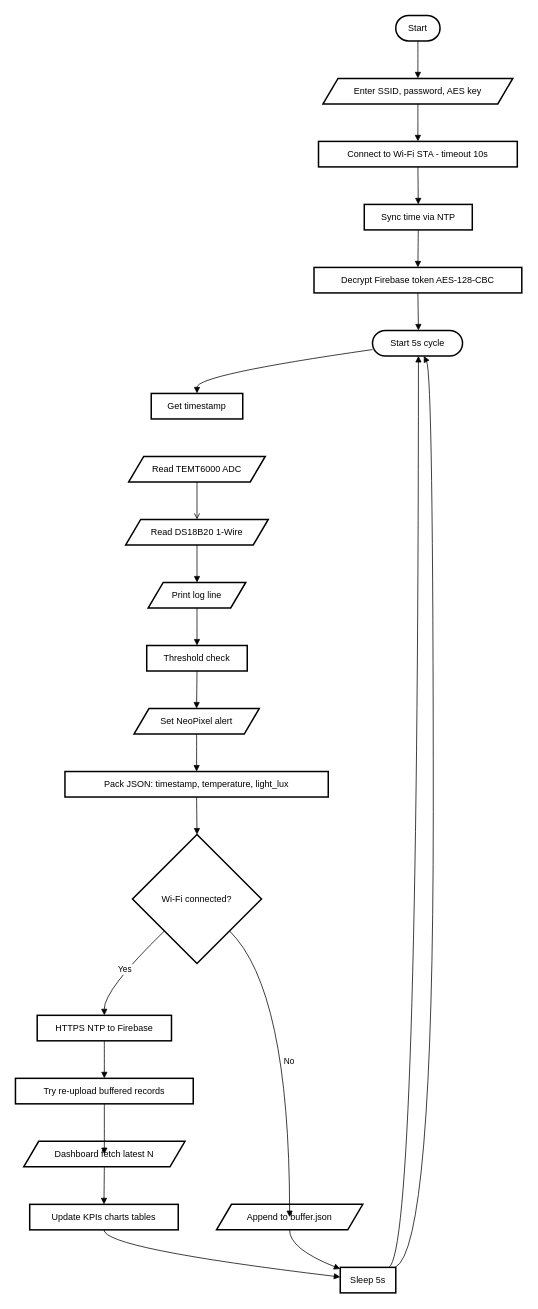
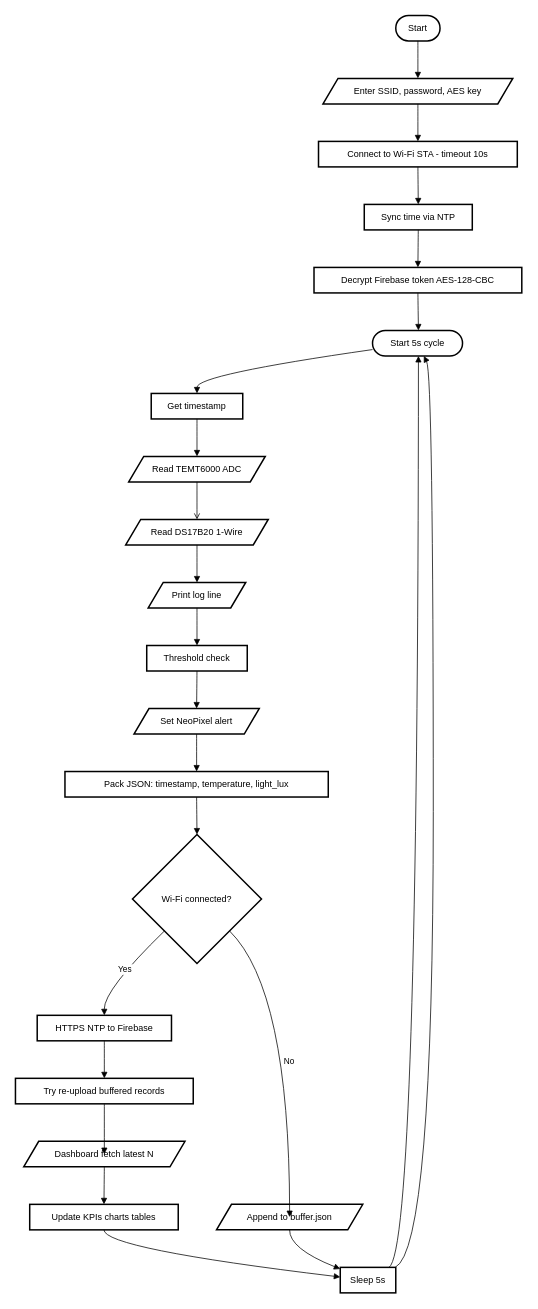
  <mxCell id="0" />
  <mxCell id="1" parent="0" />
  <mxCell id="2" value="Start" style="rounded=1;whiteSpace=wrap;arcSize=50;strokeWidth=2;" vertex="1" parent="1"><mxGeometry x="527" y="20" width="59" height="34" as="geometry" /></mxCell>
  <mxCell id="3" value="Enter SSID, password, AES key" style="shape=parallelogram;perimeter=parallelogramPerimeter;fixedSize=1;strokeWidth=2;whiteSpace=wrap;" vertex="1" parent="1"><mxGeometry x="430" y="104" width="253" height="34" as="geometry" /></mxCell>
  <mxCell id="4" value="Connect to Wi-Fi STA - timeout 10s" style="whiteSpace=wrap;strokeWidth=2;" vertex="1" parent="1"><mxGeometry x="424" y="188" width="265" height="34" as="geometry" /></mxCell>
  <mxCell id="5" value="Sync time via NTP" style="whiteSpace=wrap;strokeWidth=2;" vertex="1" parent="1"><mxGeometry x="485" y="272" width="144" height="34" as="geometry" /></mxCell>
  <mxCell id="6" value="Decrypt Firebase token AES-128-CBC" style="whiteSpace=wrap;strokeWidth=2;" vertex="1" parent="1"><mxGeometry x="418" y="356" width="277" height="34" as="geometry" /></mxCell>
  <mxCell id="7" value="Start 5s cycle" style="rounded=1;whiteSpace=wrap;arcSize=50;strokeWidth=2;" vertex="1" parent="1"><mxGeometry x="496" y="440" width="120" height="34" as="geometry" /></mxCell>
  <mxCell id="8" value="Get timestamp" style="whiteSpace=wrap;strokeWidth=2;" vertex="1" parent="1"><mxGeometry x="201" y="524" width="122" height="34" as="geometry" /></mxCell>
  <mxCell id="9" value="Read TEMT6000 ADC" style="shape=parallelogram;perimeter=parallelogramPerimeter;fixedSize=1;strokeWidth=2;whiteSpace=wrap;" vertex="1" parent="1"><mxGeometry x="171" y="608" width="182" height="34" as="geometry" /></mxCell>
- <mxCell id="10" value="Read DS18B20 1-Wire" style="shape=parallelogram;perimeter=parallelogramPerimeter;fixedSize=1;strokeWidth=2;whiteSpace=wrap;" vertex="1" parent="1"><mxGeometry x="167" y="692" width="190" height="34" as="geometry" /></mxCell>
+ <mxCell id="10" value="Read DS17B20 1-Wire" style="shape=parallelogram;perimeter=parallelogramPerimeter;fixedSize=1;strokeWidth=2;whiteSpace=wrap;" vertex="1" parent="1"><mxGeometry x="167" y="692" width="190" height="34" as="geometry" /></mxCell>
  <mxCell id="11" value="Print log line" style="shape=parallelogram;perimeter=parallelogramPerimeter;fixedSize=1;strokeWidth=2;whiteSpace=wrap;" vertex="1" parent="1"><mxGeometry x="197" y="776" width="130" height="34" as="geometry" /></mxCell>
  <mxCell id="12" value="Threshold check" style="whiteSpace=wrap;strokeWidth=2;" vertex="1" parent="1"><mxGeometry x="195" y="860" width="134" height="34" as="geometry" /></mxCell>
  <mxCell id="13" value="Set NeoPixel alert" style="shape=parallelogram;perimeter=parallelogramPerimeter;fixedSize=1;strokeWidth=2;whiteSpace=wrap;" vertex="1" parent="1"><mxGeometry x="178" y="944" width="167" height="34" as="geometry" /></mxCell>
  <mxCell id="14" value="Pack JSON: timestamp, temperature, light_lux" style="whiteSpace=wrap;strokeWidth=2;" vertex="1" parent="1"><mxGeometry x="86" y="1028" width="351" height="34" as="geometry" /></mxCell>
  <mxCell id="15" value="Wi-Fi connected?" style="rhombus;strokeWidth=2;whiteSpace=wrap;" vertex="1" parent="1"><mxGeometry x="176" y="1112" width="172" height="172" as="geometry" /></mxCell>
  <mxCell id="16" value="HTTPS NTP to Firebase" style="whiteSpace=wrap;strokeWidth=2;" vertex="1" parent="1"><mxGeometry x="49" y="1353" width="179" height="34" as="geometry" /></mxCell>
  <mxCell id="17" value="Try re-upload buffered records" style="whiteSpace=wrap;strokeWidth=2;" vertex="1" parent="1"><mxGeometry x="20" y="1437" width="237" height="34" as="geometry" /></mxCell>
  <mxCell id="18" value="Append to buffer.json" style="shape=parallelogram;perimeter=parallelogramPerimeter;fixedSize=1;strokeWidth=2;whiteSpace=wrap;" vertex="1" parent="1"><mxGeometry x="288" y="1605" width="195" height="34" as="geometry" /></mxCell>
  <mxCell id="19" value="Dashboard fetch latest N" style="shape=parallelogram;perimeter=parallelogramPerimeter;fixedSize=1;strokeWidth=2;whiteSpace=wrap;" vertex="1" parent="1"><mxGeometry x="31" y="1521" width="215" height="34" as="geometry" /></mxCell>
  <mxCell id="20" value="Update KPIs charts tables" style="whiteSpace=wrap;strokeWidth=2;" vertex="1" parent="1"><mxGeometry x="39" y="1605" width="198" height="34" as="geometry" /></mxCell>
  <mxCell id="21" value="Sleep 5s" style="whiteSpace=wrap;strokeWidth=2;" vertex="1" parent="1"><mxGeometry x="453" y="1689" width="74" height="34" as="geometry" /></mxCell>
  <mxCell id="22" value="" style="curved=1;startArrow=none;endArrow=block;exitX=0.5;exitY=1;entryX=0.5;entryY=0;rounded=0;" edge="1" parent="1" source="2" target="3"><mxGeometry relative="1" as="geometry"><Array as="points" /></mxGeometry></mxCell>
  <mxCell id="23" value="" style="curved=1;startArrow=none;endArrow=block;exitX=0.5;exitY=1;entryX=0.5;entryY=0;rounded=0;" edge="1" parent="1" source="3" target="4"><mxGeometry relative="1" as="geometry"><Array as="points" /></mxGeometry></mxCell>
  <mxCell id="24" value="" style="curved=1;startArrow=none;endArrow=block;exitX=0.5;exitY=1;entryX=0.5;entryY=0;rounded=0;" edge="1" parent="1" source="4" target="5"><mxGeometry relative="1" as="geometry"><Array as="points" /></mxGeometry></mxCell>
  <mxCell id="25" value="" style="curved=1;startArrow=none;endArrow=block;exitX=0.5;exitY=1;entryX=0.5;entryY=0;rounded=0;" edge="1" parent="1" source="5" target="6"><mxGeometry relative="1" as="geometry"><Array as="points" /></mxGeometry></mxCell>
  <mxCell id="26" value="" style="curved=1;startArrow=none;endArrow=block;exitX=0.5;exitY=1;entryX=0.51;entryY=0;rounded=0;" edge="1" parent="1" source="6" target="7"><mxGeometry relative="1" as="geometry"><Array as="points" /></mxGeometry></mxCell>
  <mxCell id="27" value="" style="curved=1;startArrow=none;endArrow=block;exitX=0;exitY=0.75;entryX=0.5;entryY=0;rounded=0;" edge="1" parent="1" source="7" target="8"><mxGeometry relative="1" as="geometry"><Array as="points"><mxPoint x="262" y="499" /></Array></mxGeometry></mxCell>
+ <mxCell id="28" value="" style="curved=1;startArrow=none;endArrow=block;exitX=0.5;exitY=1;entryX=0.5;entryY=0;rounded=0;" edge="1" parent="1" source="8" target="9"><mxGeometry relative="1" as="geometry"><Array as="points" /></mxGeometry></mxCell>
  <mxCell id="29" value="" style="curved=1;startArrow=none;endArrow=open;exitX=0.5;exitY=1;entryX=0.5;entryY=0;rounded=0;" edge="1" parent="1" source="9" target="10"><mxGeometry relative="1" as="geometry"><Array as="points" /></mxGeometry></mxCell>
  <mxCell id="30" value="" style="curved=1;startArrow=none;endArrow=block;exitX=0.5;exitY=1;entryX=0.5;entryY=0;rounded=0;" edge="1" parent="1" source="10" target="11"><mxGeometry relative="1" as="geometry"><Array as="points" /></mxGeometry></mxCell>
  <mxCell id="31" value="" style="curved=1;startArrow=none;endArrow=block;exitX=0.5;exitY=1;entryX=0.5;entryY=0;rounded=0;" edge="1" parent="1" source="11" target="12"><mxGeometry relative="1" as="geometry"><Array as="points" /></mxGeometry></mxCell>
  <mxCell id="32" value="" style="curved=1;startArrow=none;endArrow=block;exitX=0.5;exitY=1;entryX=0.5;entryY=0;rounded=0;" edge="1" parent="1" source="12" target="13"><mxGeometry relative="1" as="geometry"><Array as="points" /></mxGeometry></mxCell>
  <mxCell id="33" value="" style="curved=1;startArrow=none;endArrow=block;exitX=0.5;exitY=1;entryX=0.5;entryY=0;rounded=0;" edge="1" parent="1" source="13" target="14"><mxGeometry relative="1" as="geometry"><Array as="points" /></mxGeometry></mxCell>
  <mxCell id="34" value="" style="curved=1;startArrow=none;endArrow=block;exitX=0.5;exitY=1;entryX=0.5;entryY=0;rounded=0;" edge="1" parent="1" source="14" target="15"><mxGeometry relative="1" as="geometry"><Array as="points" /></mxGeometry></mxCell>
  <mxCell id="35" value="Yes" style="curved=1;startArrow=none;endArrow=block;exitX=0;exitY=0.99;entryX=0.5;entryY=0.01;rounded=0;" edge="1" parent="1" source="15" target="16"><mxGeometry relative="1" as="geometry"><Array as="points"><mxPoint x="138" y="1319" /></Array></mxGeometry></mxCell>
  <mxCell id="36" value="" style="curved=1;startArrow=none;endArrow=block;exitX=0.5;exitY=1.01;entryX=0.5;entryY=0.01;rounded=0;" edge="1" parent="1" source="16" target="17"><mxGeometry relative="1" as="geometry"><Array as="points" /></mxGeometry></mxCell>
  <mxCell id="37" value="" style="curved=1;startArrow=none;endArrow=block;exitX=0.5;exitY=1.01;entryX=0.5;entryY=0.01;rounded=0;" edge="1" parent="1" source="17" target="19"><mxGeometry relative="1" as="geometry"><Array as="points" /></mxGeometry></mxCell>
  <mxCell id="38" value="" style="curved=1;startArrow=none;endArrow=block;exitX=0.5;exitY=1.01;entryX=0.5;entryY=0.01;rounded=0;" edge="1" parent="1" source="19" target="20"><mxGeometry relative="1" as="geometry"><Array as="points" /></mxGeometry></mxCell>
  <mxCell id="39" value="" style="curved=1;startArrow=none;endArrow=block;exitX=0.5;exitY=1.01;entryX=0.01;entryY=0.38;rounded=0;" edge="1" parent="1" source="20" target="21"><mxGeometry relative="1" as="geometry"><Array as="points"><mxPoint x="138" y="1664" /></Array></mxGeometry></mxCell>
  <mxCell id="40" value="" style="curved=1;startArrow=none;endArrow=block;exitX=0.87;exitY=0.01;entryX=0.51;entryY=1;rounded=0;" edge="1" parent="1" source="21" target="7"><mxGeometry relative="1" as="geometry"><Array as="points"><mxPoint x="557" y="1664" /></Array></mxGeometry></mxCell>
  <mxCell id="41" value="No" style="curved=1;startArrow=none;endArrow=block;exitX=1;exitY=0.99;entryX=0.5;entryY=0.01;rounded=0;" edge="1" parent="1" source="15" target="18"><mxGeometry relative="1" as="geometry"><Array as="points"><mxPoint x="385" y="1319" /></Array></mxGeometry></mxCell>
  <mxCell id="42" value="" style="curved=1;startArrow=none;endArrow=block;exitX=0.5;exitY=1.01;entryX=0.01;entryY=0.07;rounded=0;" edge="1" parent="1" source="18" target="21"><mxGeometry relative="1" as="geometry"><Array as="points"><mxPoint x="385" y="1664" /></Array></mxGeometry></mxCell>
  <mxCell id="43" value="" style="curved=1;startArrow=none;endArrow=block;exitX=0.98;exitY=0.01;entryX=0.57;entryY=1;rounded=0;" edge="1" parent="1" source="21" target="7"><mxGeometry relative="1" as="geometry"><Array as="points"><mxPoint x="577" y="1664" /><mxPoint x="577" y="499" /></Array></mxGeometry></mxCell>
